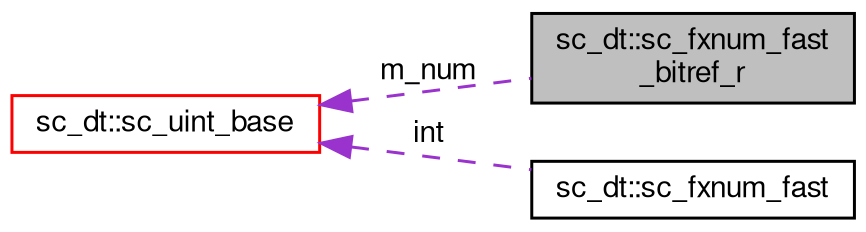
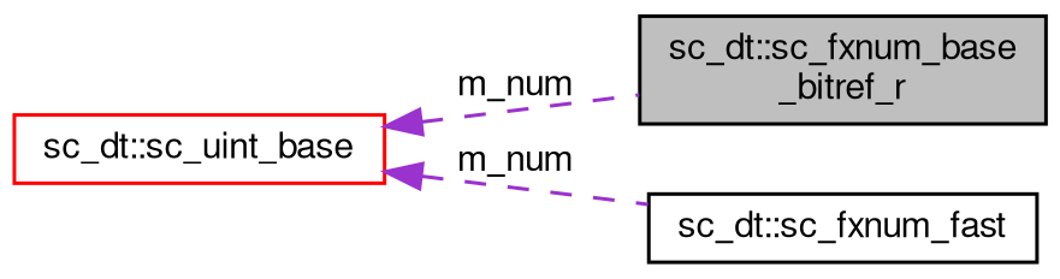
  digraph {
    rankdir=LR
    node [color=black fillcolor=white fontname=FreeSans fontsize=10 shape=record style=filled]
    edge [color=darkorchid3 dir=back fontname=FreeSans fontsize=10 labelfontname=FreeSans labelfontsize=10 style=dashed]
-   n1 [fillcolor=grey75 fontcolor=black height=0.2 label="sc_dt::sc_fxnum_fast\l_bitref_r" width=0.4]
+   n1 [fillcolor=grey75 fontcolor=black height=0.2 label="sc_dt::sc_fxnum_base\l_bitref_r" width=0.4]
    n2 [height=0.2 label="sc_dt::sc_fxnum_fast" width=0.4]
    n3 [color=red height=0.2 label="sc_dt::sc_uint_base" width=0.4]
    n3 -> n1 [label=" m_num"]
-   n3 -> n2 [label=" int"]
+   n3 -> n2 [label=" m_num"]
  }
